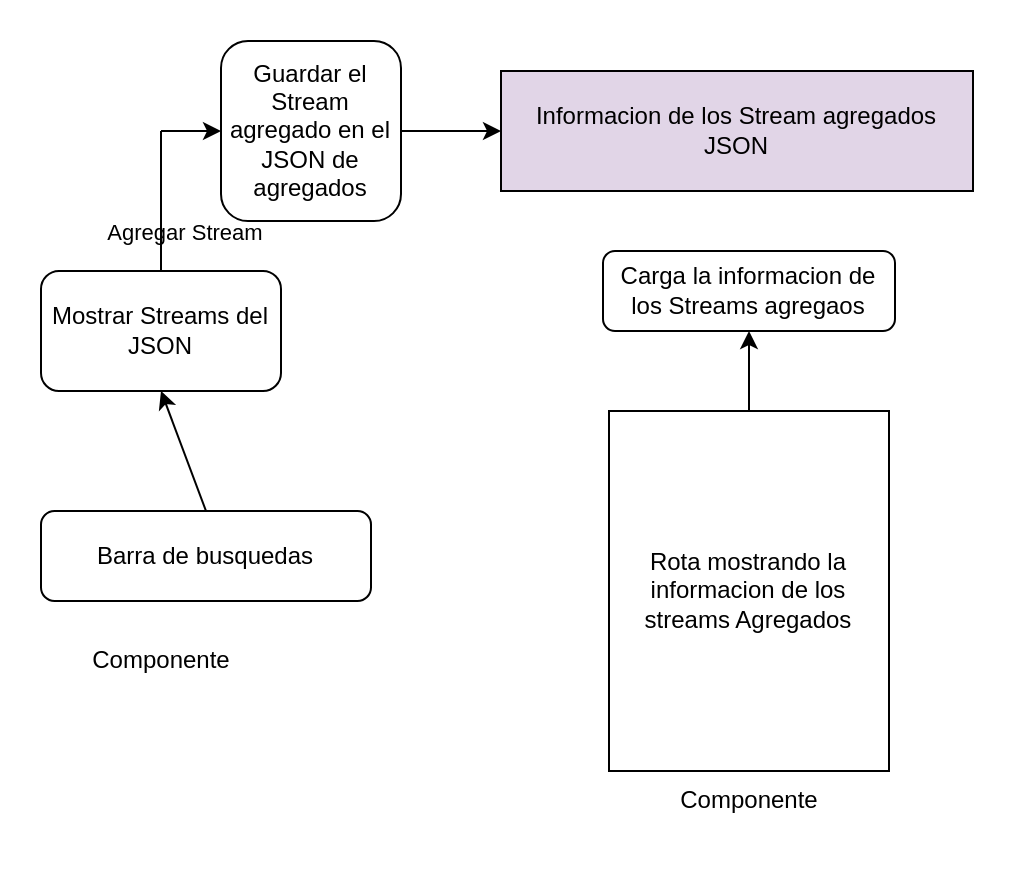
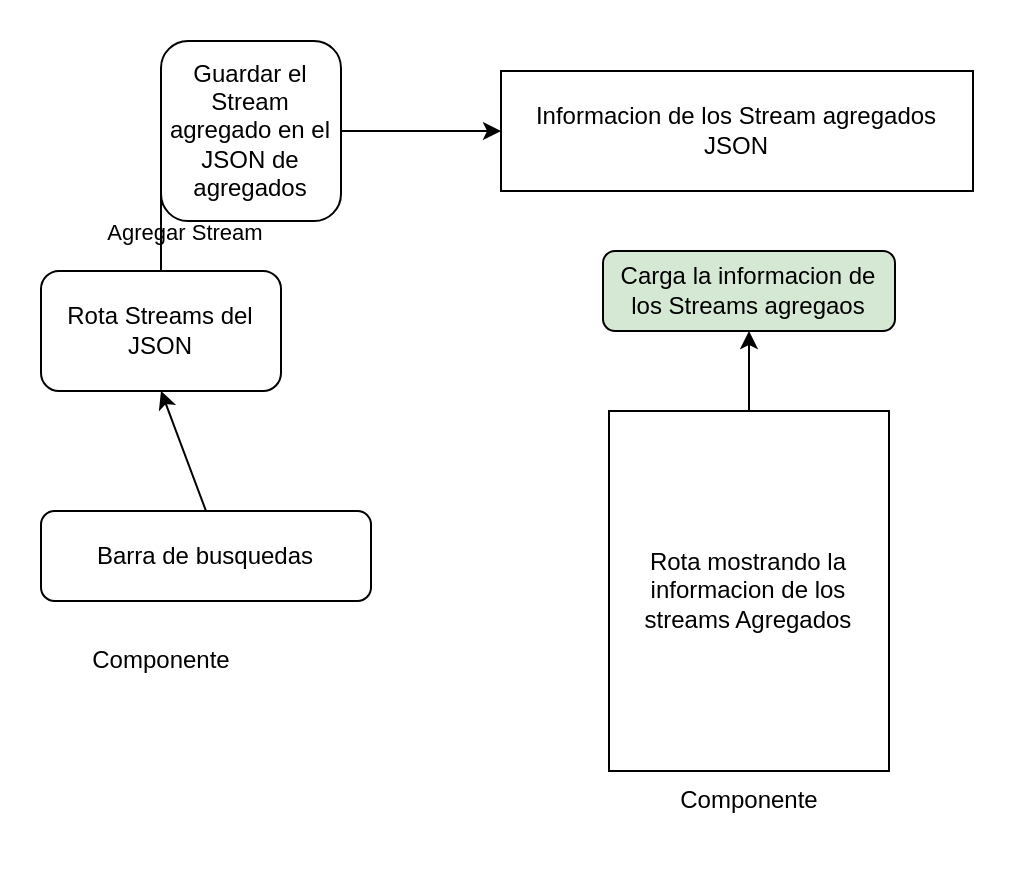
  <mxCell id="0" />
  <mxCell id="1" parent="0" />
- <mxCell id="2" value="Informacion de los Stream agregados&lt;div&gt;JSON&lt;/div&gt;" style="rounded=0;whiteSpace=wrap;html=1;fillColor=#e1d5e7;" vertex="1" parent="1"><mxGeometry x="250" y="35" width="236" height="60" as="geometry" /></mxCell>
+ <mxCell id="2" value="Informacion de los Stream agregados&lt;div&gt;JSON&lt;/div&gt;" style="rounded=0;whiteSpace=wrap;html=1;" vertex="1" parent="1"><mxGeometry x="250" y="35" width="236" height="60" as="geometry" /></mxCell>
  <mxCell id="3" value="Barra de busquedas" style="rounded=1;whiteSpace=wrap;html=1;" vertex="1" parent="1"><mxGeometry x="20" y="255" width="165" height="45" as="geometry" /></mxCell>
  <mxCell id="4" value="" style="endArrow=classic;html=1;rounded=0;exitX=0.5;exitY=0;exitDx=0;exitDy=0;" edge="1" parent="1" source="3"><mxGeometry width="50" height="50" relative="1" as="geometry"><mxPoint x="140" y="255" as="sourcePoint" /><mxPoint x="80" y="195" as="targetPoint" /></mxGeometry></mxCell>
  <mxCell id="5" value="Agregar Stream" style="edgeLabel;html=1;align=center;verticalAlign=middle;resizable=0;points=[];" vertex="1" connectable="0" parent="4"><mxGeometry x="0.007" y="1" relative="1" as="geometry"><mxPoint x="1" y="-110" as="offset" /></mxGeometry></mxCell>
- <mxCell id="6" value="Mostrar Streams del JSON" style="rounded=1;whiteSpace=wrap;html=1;" vertex="1" parent="1"><mxGeometry x="20" y="135" width="120" height="60" as="geometry" /></mxCell>
+ <mxCell id="6" value="Rota Streams del JSON" style="rounded=1;whiteSpace=wrap;html=1;" vertex="1" parent="1"><mxGeometry x="20" y="135" width="120" height="60" as="geometry" /></mxCell>
  <mxCell id="7" value="" style="endArrow=none;html=1;rounded=0;" edge="1" parent="1"><mxGeometry width="50" height="50" relative="1" as="geometry"><mxPoint x="80" y="135" as="sourcePoint" /><mxPoint x="80" y="65" as="targetPoint" /></mxGeometry></mxCell>
  <mxCell id="8" value="" style="endArrow=classic;html=1;rounded=0;" edge="1" parent="1" source="15"><mxGeometry width="50" height="50" relative="1" as="geometry"><mxPoint x="80" y="65" as="sourcePoint" /><mxPoint x="250" y="65" as="targetPoint" /></mxGeometry></mxCell>
  <mxCell id="9" value="Rota mostrando la informacion de los streams Agregados" style="rounded=0;whiteSpace=wrap;html=1;" vertex="1" parent="1"><mxGeometry x="304" y="205" width="140" height="180" as="geometry" /></mxCell>
  <mxCell id="10" value="" style="endArrow=classic;html=1;rounded=0;" edge="1" parent="1"><mxGeometry width="50" height="50" relative="1" as="geometry"><mxPoint x="374" y="205" as="sourcePoint" /><mxPoint x="374" y="165" as="targetPoint" /></mxGeometry></mxCell>
- <mxCell id="11" value="Carga la informacion de los Streams agregaos" style="rounded=1;whiteSpace=wrap;html=1;" vertex="1" parent="1"><mxGeometry x="301" y="125" width="146" height="40" as="geometry" /></mxCell>
+ <mxCell id="11" value="Carga la informacion de los Streams agregaos" style="rounded=1;whiteSpace=wrap;html=1;fillColor=#d5e8d4;" vertex="1" parent="1"><mxGeometry x="301" y="125" width="146" height="40" as="geometry" /></mxCell>
  <mxCell id="12" value="Componente" style="text;html=1;align=center;verticalAlign=middle;resizable=0;points=[];autosize=1;strokeColor=none;fillColor=none;" vertex="1" parent="1"><mxGeometry x="35" y="315" width="90" height="30" as="geometry" /></mxCell>
  <mxCell id="13" value="Componente" style="text;html=1;align=center;verticalAlign=middle;resizable=0;points=[];autosize=1;strokeColor=none;fillColor=none;" vertex="1" parent="1"><mxGeometry x="329" y="385" width="90" height="30" as="geometry" /></mxCell>
  <mxCell id="14" value="" style="endArrow=classic;html=1;rounded=0;" edge="1" parent="1" target="15"><mxGeometry width="50" height="50" relative="1" as="geometry"><mxPoint x="80" y="65" as="sourcePoint" /><mxPoint x="250" y="65" as="targetPoint" /></mxGeometry></mxCell>
- <mxCell id="15" value="Guardar el Stream agregado en el JSON de agregados" style="rounded=1;whiteSpace=wrap;html=1;" vertex="1" parent="1"><mxGeometry x="110" y="20" width="90" height="90" as="geometry" /></mxCell>
+ <mxCell id="15" value="Guardar el Stream agregado en el JSON de agregados" style="rounded=1;whiteSpace=wrap;html=1;" vertex="1" parent="1"><mxGeometry x="80" y="20" width="90" height="90" as="geometry" /></mxCell>
